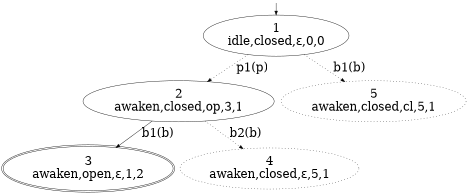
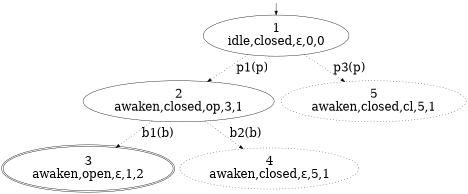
  digraph {
    rankdir=TB
    ranksep=0.4
    node [fontsize=30 shape=ellipse]
    edge [fontsize=30 style=dotted]
    n1 [label="1\nidle,closed,&epsilon;,0,0"]
    n2 [label="2\nawaken,closed,op,3,1"]
    n3 [label="5\nawaken,closed,cl,5,1" style=dotted]
    n4 [label="3\nawaken,open,&epsilon;,1,2" peripheries=2]
    n5 [label="4\nawaken,closed,&epsilon;,5,1" style=dotted]
    start [color=white fontcolor=white shape=point fontsize=""]
    n1 -> n2 [label="p1(p)"]
-   n1 -> n3 [label="b1(b)"]
-   n2 -> n4 [label="b1(b)" style=""]
+   n1 -> n3 [label="p3(p)"]
+   n2 -> n4 [label="b1(b)"]
    n2 -> n5 [label="b2(b)"]
    start -> n1 [fontsize="" style=""]
  }
